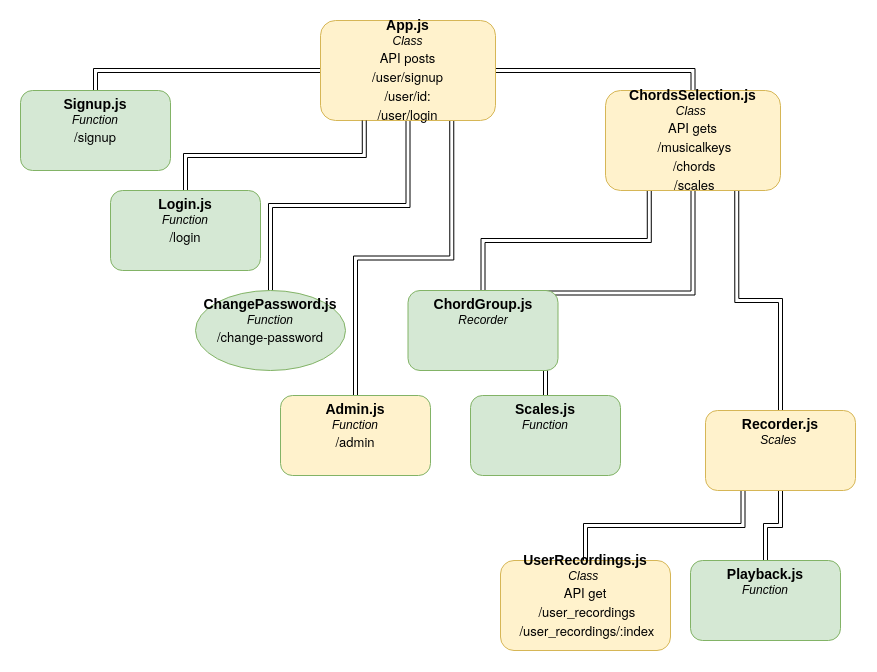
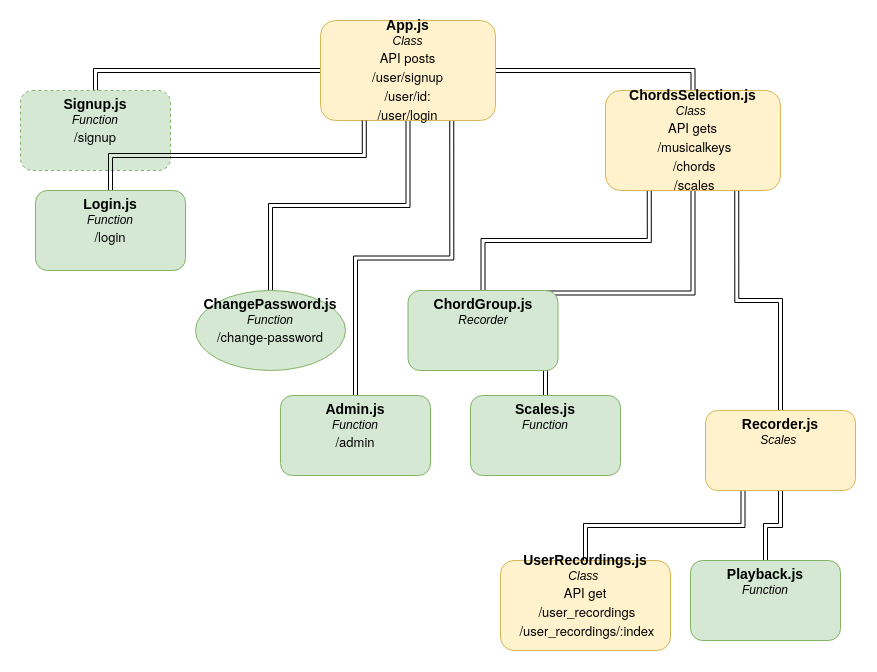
  <mxCell id="0" />
  <mxCell id="1" parent="0" />
  <mxCell id="2" style="edgeStyle=orthogonalEdgeStyle;shape=link;rounded=0;orthogonalLoop=1;jettySize=auto;html=1;exitX=0;exitY=0.5;exitDx=0;exitDy=0;entryX=0.5;entryY=0;entryDx=0;entryDy=0;" edge="1" parent="1" source="6" target="19"><mxGeometry relative="1" as="geometry" /></mxCell>
  <mxCell id="3" style="edgeStyle=orthogonalEdgeStyle;shape=link;rounded=0;orthogonalLoop=1;jettySize=auto;html=1;exitX=0.5;exitY=1;exitDx=0;exitDy=0;" edge="1" parent="1" source="6" target="22"><mxGeometry relative="1" as="geometry" /></mxCell>
  <mxCell id="4" style="edgeStyle=orthogonalEdgeStyle;shape=link;rounded=0;orthogonalLoop=1;jettySize=auto;html=1;exitX=0.75;exitY=1;exitDx=0;exitDy=0;entryX=0.5;entryY=0;entryDx=0;entryDy=0;" edge="1" parent="1" source="6" target="18"><mxGeometry relative="1" as="geometry" /></mxCell>
  <mxCell id="5" style="edgeStyle=orthogonalEdgeStyle;shape=link;rounded=0;orthogonalLoop=1;jettySize=auto;html=1;exitX=1;exitY=0.5;exitDx=0;exitDy=0;entryX=0.5;entryY=0;entryDx=0;entryDy=0;" edge="1" parent="1" source="6" target="10"><mxGeometry relative="1" as="geometry" /></mxCell>
  <mxCell id="6" value="&lt;b&gt;&lt;font style=&quot;font-size: 14px&quot;&gt;App.js&lt;/font&gt;&lt;/b&gt;&lt;br&gt;&lt;i&gt;Class&lt;/i&gt;&lt;br&gt;&lt;p class=&quot;p1&quot; style=&quot;margin: 0px ; font-stretch: normal ; font-size: 13px ; line-height: normal ; font-family: &amp;#34;helvetica neue&amp;#34;&quot;&gt;API posts&lt;/p&gt;&lt;p class=&quot;p1&quot; style=&quot;margin: 0px ; font-stretch: normal ; font-size: 13px ; line-height: normal ; font-family: &amp;#34;helvetica neue&amp;#34;&quot;&gt;/user/signup&lt;/p&gt;&lt;p class=&quot;p1&quot; style=&quot;margin: 0px ; font-stretch: normal ; font-size: 13px ; line-height: normal ; font-family: &amp;#34;helvetica neue&amp;#34;&quot;&gt;/user/id:&lt;/p&gt;&lt;p class=&quot;p1&quot; style=&quot;margin: 0px ; font-stretch: normal ; font-size: 13px ; line-height: normal ; font-family: &amp;#34;helvetica neue&amp;#34;&quot;&gt;/user/login&lt;/p&gt;" style="rounded=1;whiteSpace=wrap;html=1;fillColor=#fff2cc;strokeColor=#d6b656;" vertex="1" parent="1"><mxGeometry x="320" y="20" width="175" height="100" as="geometry" /></mxCell>
  <mxCell id="7" style="edgeStyle=orthogonalEdgeStyle;shape=link;rounded=0;orthogonalLoop=1;jettySize=auto;html=1;exitX=0.25;exitY=1;exitDx=0;exitDy=0;" edge="1" parent="1" source="10" target="17"><mxGeometry relative="1" as="geometry" /></mxCell>
  <mxCell id="8" style="edgeStyle=orthogonalEdgeStyle;shape=link;rounded=0;orthogonalLoop=1;jettySize=auto;html=1;exitX=0.5;exitY=1;exitDx=0;exitDy=0;entryX=0.5;entryY=0;entryDx=0;entryDy=0;" edge="1" parent="1" source="10" target="16"><mxGeometry relative="1" as="geometry" /></mxCell>
  <mxCell id="9" style="edgeStyle=orthogonalEdgeStyle;shape=link;rounded=0;orthogonalLoop=1;jettySize=auto;html=1;exitX=0.75;exitY=1;exitDx=0;exitDy=0;entryX=0.5;entryY=0;entryDx=0;entryDy=0;" edge="1" parent="1" source="10" target="14"><mxGeometry relative="1" as="geometry" /></mxCell>
  <mxCell id="10" value="&lt;b&gt;&lt;font style=&quot;font-size: 14px&quot;&gt;ChordsSelection.js&lt;/font&gt;&lt;/b&gt;&lt;br&gt;&lt;i&gt;Class&amp;nbsp;&lt;/i&gt;&lt;br&gt;&lt;p class=&quot;p1&quot; style=&quot;margin: 0px ; font-stretch: normal ; font-size: 13px ; line-height: normal ; font-family: &amp;#34;helvetica neue&amp;#34;&quot;&gt;API gets&lt;/p&gt;&lt;p class=&quot;p1&quot; style=&quot;margin: 0px ; font-stretch: normal ; font-size: 13px ; line-height: normal ; font-family: &amp;#34;helvetica neue&amp;#34;&quot;&gt;&lt;span class=&quot;Apple-converted-space&quot;&gt;&amp;nbsp;&lt;/span&gt;/musicalkeys&lt;/p&gt;&lt;p class=&quot;p1&quot; style=&quot;margin: 0px ; font-stretch: normal ; font-size: 13px ; line-height: normal ; font-family: &amp;#34;helvetica neue&amp;#34;&quot;&gt;&lt;span class=&quot;Apple-converted-space&quot;&gt;&amp;nbsp;&lt;/span&gt;/chords&lt;/p&gt;&lt;p class=&quot;p1&quot; style=&quot;margin: 0px ; font-stretch: normal ; font-size: 13px ; line-height: normal ; font-family: &amp;#34;helvetica neue&amp;#34;&quot;&gt;&lt;span class=&quot;Apple-converted-space&quot;&gt;&amp;nbsp;&lt;/span&gt;/scales&lt;/p&gt;" style="rounded=1;whiteSpace=wrap;html=1;fillColor=#fff2cc;strokeColor=#d6b656;align=center;" vertex="1" parent="1"><mxGeometry x="605" y="90" width="175" height="100" as="geometry" /></mxCell>
  <mxCell id="11" value="&lt;b&gt;&lt;font style=&quot;font-size: 14px&quot;&gt;UserRecordings.js&lt;/font&gt;&lt;/b&gt;&lt;br&gt;&lt;i&gt;Class&amp;nbsp;&lt;/i&gt;&lt;br&gt;&lt;p class=&quot;p1&quot; style=&quot;margin: 0px ; font-stretch: normal ; font-size: 13px ; line-height: normal ; font-family: &amp;#34;helvetica neue&amp;#34;&quot;&gt;API get&lt;/p&gt;&lt;p class=&quot;p1&quot; style=&quot;margin: 0px ; font-stretch: normal ; font-size: 13px ; line-height: normal ; font-family: &amp;#34;helvetica neue&amp;#34;&quot;&gt;&lt;span class=&quot;Apple-converted-space&quot;&gt;&amp;nbsp;&lt;/span&gt;/user_recordings&lt;/p&gt;&lt;p class=&quot;p1&quot; style=&quot;margin: 0px ; font-stretch: normal ; font-size: 13px ; line-height: normal ; font-family: &amp;#34;helvetica neue&amp;#34;&quot;&gt;&lt;span class=&quot;Apple-converted-space&quot;&gt;&amp;nbsp;&lt;/span&gt;/user_recordings/:index&lt;/p&gt;&lt;p class=&quot;p1&quot; style=&quot;margin: 0px ; font-stretch: normal ; font-size: 13px ; line-height: normal ; font-family: &amp;#34;helvetica neue&amp;#34;&quot;&gt;&lt;br&gt;&lt;/p&gt;" style="rounded=1;whiteSpace=wrap;html=1;fillColor=#fff2cc;strokeColor=#d6b656;align=center;" vertex="1" parent="1"><mxGeometry x="500" y="560" width="170" height="90" as="geometry" /></mxCell>
  <mxCell id="12" style="edgeStyle=orthogonalEdgeStyle;shape=link;rounded=0;orthogonalLoop=1;jettySize=auto;html=1;exitX=0.5;exitY=1;exitDx=0;exitDy=0;entryX=0.5;entryY=0;entryDx=0;entryDy=0;" edge="1" parent="1" source="14" target="15"><mxGeometry relative="1" as="geometry" /></mxCell>
  <mxCell id="13" style="edgeStyle=orthogonalEdgeStyle;shape=link;rounded=0;orthogonalLoop=1;jettySize=auto;html=1;exitX=0.25;exitY=1;exitDx=0;exitDy=0;entryX=0.5;entryY=0;entryDx=0;entryDy=0;" edge="1" parent="1" source="14" target="11"><mxGeometry relative="1" as="geometry" /></mxCell>
  <mxCell id="14" value="&lt;b&gt;&lt;font style=&quot;font-size: 14px&quot;&gt;Recorder.js&lt;/font&gt;&lt;/b&gt;&lt;br&gt;&lt;i&gt;Scales&amp;nbsp;&lt;/i&gt;&lt;br&gt;&lt;p class=&quot;p1&quot; style=&quot;margin: 0px ; font-stretch: normal ; font-size: 13px ; line-height: normal ; font-family: &amp;#34;helvetica neue&amp;#34;&quot;&gt;&lt;br&gt;&lt;/p&gt;&lt;p class=&quot;p1&quot; style=&quot;margin: 0px ; font-stretch: normal ; font-size: 13px ; line-height: normal ; font-family: &amp;#34;helvetica neue&amp;#34;&quot;&gt;&lt;br&gt;&lt;/p&gt;" style="rounded=1;whiteSpace=wrap;html=1;fillColor=#fff2cc;strokeColor=#d6b656;align=center;" vertex="1" parent="1"><mxGeometry x="705" y="410" width="150" height="80" as="geometry" /></mxCell>
  <mxCell id="15" value="&lt;b&gt;&lt;font style=&quot;font-size: 14px&quot;&gt;Playback.js&lt;/font&gt;&lt;/b&gt;&lt;br&gt;&lt;i&gt;Function&lt;/i&gt;&lt;br&gt;&lt;p class=&quot;p1&quot; style=&quot;margin: 0px ; font-stretch: normal ; font-size: 13px ; line-height: normal ; font-family: &amp;#34;helvetica neue&amp;#34;&quot;&gt;&lt;br&gt;&lt;/p&gt;&lt;p class=&quot;p1&quot; style=&quot;margin: 0px ; font-stretch: normal ; font-size: 13px ; line-height: normal ; font-family: &amp;#34;helvetica neue&amp;#34;&quot;&gt;&lt;br&gt;&lt;/p&gt;" style="rounded=1;whiteSpace=wrap;html=1;fillColor=#d5e8d4;strokeColor=#82b366;align=center;" vertex="1" parent="1"><mxGeometry x="690" y="560" width="150" height="80" as="geometry" /></mxCell>
  <mxCell id="16" value="&lt;b&gt;&lt;font style=&quot;font-size: 14px&quot;&gt;Scales.js&lt;/font&gt;&lt;/b&gt;&lt;br&gt;&lt;i&gt;Function&lt;/i&gt;&lt;br&gt;&lt;p class=&quot;p1&quot; style=&quot;margin: 0px ; font-stretch: normal ; font-size: 13px ; line-height: normal ; font-family: &amp;#34;helvetica neue&amp;#34;&quot;&gt;&lt;br&gt;&lt;/p&gt;&lt;p class=&quot;p1&quot; style=&quot;margin: 0px ; font-stretch: normal ; font-size: 13px ; line-height: normal ; font-family: &amp;#34;helvetica neue&amp;#34;&quot;&gt;&lt;br&gt;&lt;/p&gt;" style="rounded=1;whiteSpace=wrap;html=1;fillColor=#d5e8d4;strokeColor=#82b366;align=center;" vertex="1" parent="1"><mxGeometry x="470" y="395" width="150" height="80" as="geometry" /></mxCell>
  <mxCell id="17" value="&lt;b&gt;&lt;font style=&quot;font-size: 14px&quot;&gt;ChordGroup.js&lt;/font&gt;&lt;/b&gt;&lt;br&gt;&lt;i&gt;Recorder&lt;/i&gt;&lt;br&gt;&lt;p class=&quot;p1&quot; style=&quot;margin: 0px ; font-stretch: normal ; font-size: 13px ; line-height: normal ; font-family: &amp;#34;helvetica neue&amp;#34;&quot;&gt;&lt;br&gt;&lt;/p&gt;&lt;p class=&quot;p1&quot; style=&quot;margin: 0px ; font-stretch: normal ; font-size: 13px ; line-height: normal ; font-family: &amp;#34;helvetica neue&amp;#34;&quot;&gt;&lt;br&gt;&lt;/p&gt;" style="rounded=1;whiteSpace=wrap;html=1;fillColor=#d5e8d4;strokeColor=#82b366;align=center;" vertex="1" parent="1"><mxGeometry x="407.5" y="290" width="150" height="80" as="geometry" /></mxCell>
- <mxCell id="18" value="&lt;b&gt;&lt;font style=&quot;font-size: 14px&quot;&gt;Admin.js&lt;/font&gt;&lt;/b&gt;&lt;br&gt;&lt;i&gt;Function&lt;/i&gt;&lt;br&gt;&lt;p class=&quot;p1&quot; style=&quot;margin: 0px ; font-stretch: normal ; font-size: 13px ; line-height: normal ; font-family: &amp;#34;helvetica neue&amp;#34;&quot;&gt;/admin&lt;/p&gt;&lt;p class=&quot;p1&quot; style=&quot;margin: 0px ; font-stretch: normal ; font-size: 13px ; line-height: normal ; font-family: &amp;#34;helvetica neue&amp;#34;&quot;&gt;&lt;br&gt;&lt;/p&gt;" style="rounded=1;whiteSpace=wrap;html=1;fillColor=#fff2cc;strokeColor=#82b366;align=center;" vertex="1" parent="1"><mxGeometry x="280" y="395" width="150" height="80" as="geometry" /></mxCell>
- <mxCell id="19" value="&lt;b&gt;&lt;font style=&quot;font-size: 14px&quot;&gt;Signup.js&lt;/font&gt;&lt;/b&gt;&lt;br&gt;&lt;i&gt;Function&lt;/i&gt;&lt;br&gt;&lt;p class=&quot;p1&quot; style=&quot;margin: 0px ; font-stretch: normal ; font-size: 13px ; line-height: normal ; font-family: &amp;#34;helvetica neue&amp;#34;&quot;&gt;/signup&lt;/p&gt;&lt;p class=&quot;p1&quot; style=&quot;margin: 0px ; font-stretch: normal ; font-size: 13px ; line-height: normal ; font-family: &amp;#34;helvetica neue&amp;#34;&quot;&gt;&lt;br&gt;&lt;/p&gt;" style="rounded=1;whiteSpace=wrap;html=1;fillColor=#d5e8d4;strokeColor=#82b366;align=center;" vertex="1" parent="1"><mxGeometry y="90" width="150" height="80" as="geometry" x="20" /></mxCell>
+ <mxCell id="18" value="&lt;b&gt;&lt;font style=&quot;font-size: 14px&quot;&gt;Admin.js&lt;/font&gt;&lt;/b&gt;&lt;br&gt;&lt;i&gt;Function&lt;/i&gt;&lt;br&gt;&lt;p class=&quot;p1&quot; style=&quot;margin: 0px ; font-stretch: normal ; font-size: 13px ; line-height: normal ; font-family: &amp;#34;helvetica neue&amp;#34;&quot;&gt;/admin&lt;/p&gt;&lt;p class=&quot;p1&quot; style=&quot;margin: 0px ; font-stretch: normal ; font-size: 13px ; line-height: normal ; font-family: &amp;#34;helvetica neue&amp;#34;&quot;&gt;&lt;br&gt;&lt;/p&gt;" style="rounded=1;whiteSpace=wrap;html=1;fillColor=#d5e8d4;strokeColor=#82b366;align=center;" vertex="1" parent="1"><mxGeometry x="280" y="395" width="150" height="80" as="geometry" /></mxCell>
+ <mxCell id="19" value="&lt;b&gt;&lt;font style=&quot;font-size: 14px&quot;&gt;Signup.js&lt;/font&gt;&lt;/b&gt;&lt;br&gt;&lt;i&gt;Function&lt;/i&gt;&lt;br&gt;&lt;p class=&quot;p1&quot; style=&quot;margin: 0px ; font-stretch: normal ; font-size: 13px ; line-height: normal ; font-family: &amp;#34;helvetica neue&amp;#34;&quot;&gt;/signup&lt;/p&gt;&lt;p class=&quot;p1&quot; style=&quot;margin: 0px ; font-stretch: normal ; font-size: 13px ; line-height: normal ; font-family: &amp;#34;helvetica neue&amp;#34;&quot;&gt;&lt;br&gt;&lt;/p&gt;" style="rounded=1;whiteSpace=wrap;html=1;fillColor=#d5e8d4;strokeColor=#82b366;align=center;dashed=1;" vertex="1" parent="1"><mxGeometry y="90" width="150" height="80" as="geometry" x="20" /></mxCell>
  <mxCell id="20" style="edgeStyle=orthogonalEdgeStyle;shape=link;rounded=0;orthogonalLoop=1;jettySize=auto;html=1;exitX=0.5;exitY=0;exitDx=0;exitDy=0;entryX=0.25;entryY=1;entryDx=0;entryDy=0;" edge="1" parent="1" source="21" target="6"><mxGeometry relative="1" as="geometry" /></mxCell>
- <mxCell id="21" value="&lt;b&gt;&lt;font style=&quot;font-size: 14px&quot;&gt;Login.js&lt;/font&gt;&lt;/b&gt;&lt;br&gt;&lt;i&gt;Function&lt;/i&gt;&lt;br&gt;&lt;p class=&quot;p1&quot; style=&quot;margin: 0px ; font-stretch: normal ; font-size: 13px ; line-height: normal ; font-family: &amp;#34;helvetica neue&amp;#34;&quot;&gt;/login&lt;/p&gt;&lt;p class=&quot;p1&quot; style=&quot;margin: 0px ; font-stretch: normal ; font-size: 13px ; line-height: normal ; font-family: &amp;#34;helvetica neue&amp;#34;&quot;&gt;&lt;br&gt;&lt;/p&gt;" style="rounded=1;whiteSpace=wrap;html=1;fillColor=#d5e8d4;strokeColor=#82b366;align=center;" vertex="1" parent="1"><mxGeometry x="110" y="190" width="150" height="80" as="geometry" /></mxCell>
+ <mxCell id="21" value="&lt;b&gt;&lt;font style=&quot;font-size: 14px&quot;&gt;Login.js&lt;/font&gt;&lt;/b&gt;&lt;br&gt;&lt;i&gt;Function&lt;/i&gt;&lt;br&gt;&lt;p class=&quot;p1&quot; style=&quot;margin: 0px ; font-stretch: normal ; font-size: 13px ; line-height: normal ; font-family: &amp;#34;helvetica neue&amp;#34;&quot;&gt;/login&lt;/p&gt;&lt;p class=&quot;p1&quot; style=&quot;margin: 0px ; font-stretch: normal ; font-size: 13px ; line-height: normal ; font-family: &amp;#34;helvetica neue&amp;#34;&quot;&gt;&lt;br&gt;&lt;/p&gt;" style="rounded=1;whiteSpace=wrap;html=1;fillColor=#d5e8d4;strokeColor=#82b366;align=center;" vertex="1" parent="1"><mxGeometry x="35" y="190" width="150" height="80" as="geometry" /></mxCell>
  <mxCell id="22" value="&lt;b&gt;&lt;font style=&quot;font-size: 14px&quot;&gt;ChangePassword.js&lt;/font&gt;&lt;/b&gt;&lt;br&gt;&lt;i&gt;Function&lt;/i&gt;&lt;br&gt;&lt;p class=&quot;p1&quot; style=&quot;margin: 0px ; font-stretch: normal ; font-size: 13px ; line-height: normal ; font-family: &amp;#34;helvetica neue&amp;#34;&quot;&gt;/change-password&lt;/p&gt;&lt;p class=&quot;p1&quot; style=&quot;margin: 0px ; font-stretch: normal ; font-size: 13px ; line-height: normal ; font-family: &amp;#34;helvetica neue&amp;#34;&quot;&gt;&lt;br&gt;&lt;/p&gt;" style="ellipse;whiteSpace=wrap;html=1;fillColor=#d5e8d4;strokeColor=#82b366;align=center;" vertex="1" parent="1"><mxGeometry x="195" y="290" width="150" height="80" as="geometry" /></mxCell>
